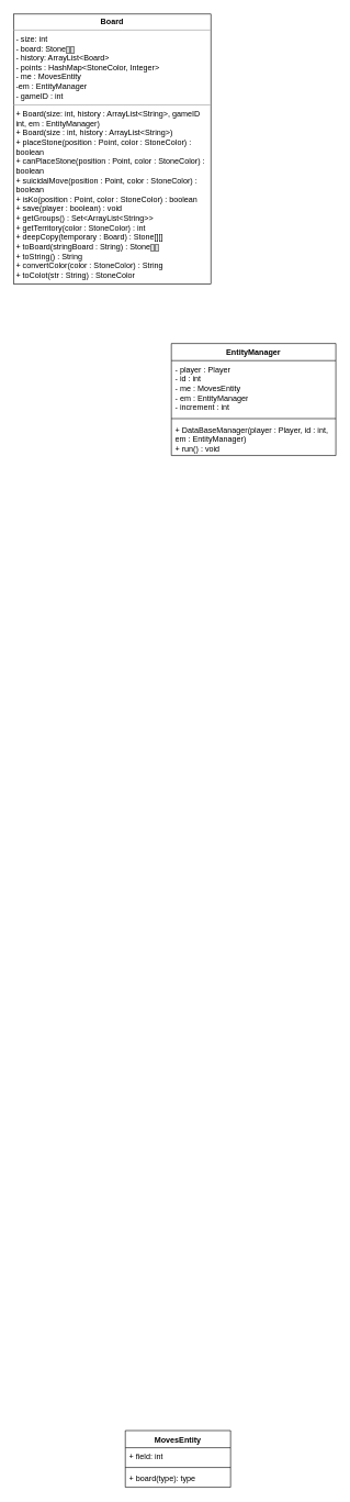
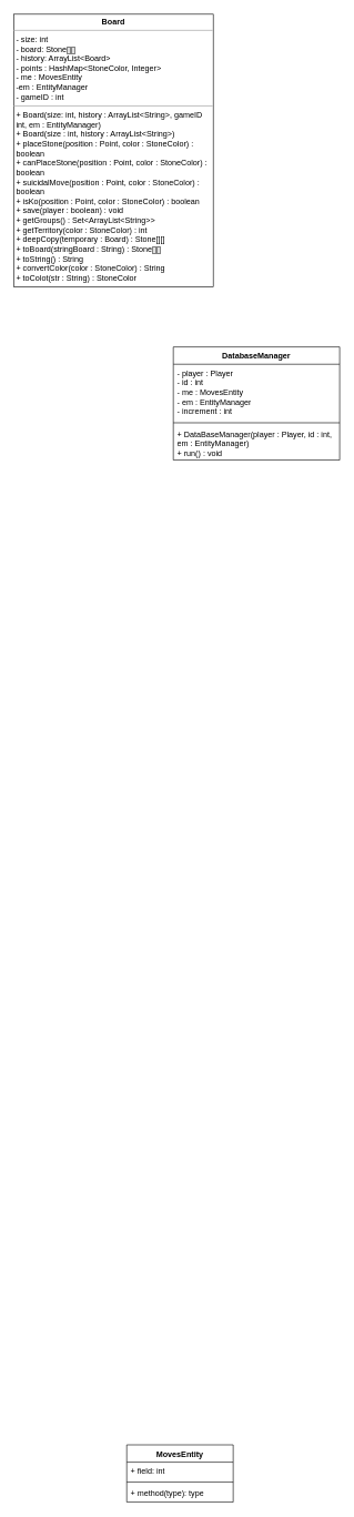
  <mxCell id="0" />
  <mxCell id="1" parent="0" />
  <mxCell id="2" value="&lt;p style=&quot;margin:0px;margin-top:4px;text-align:center;&quot;&gt;&lt;b&gt;Board&lt;/b&gt;&lt;/p&gt;&lt;hr size=&quot;1&quot;&gt;&lt;p style=&quot;margin:0px;margin-left:4px;&quot;&gt;- size: int&amp;nbsp; &amp;nbsp; &amp;nbsp; &amp;nbsp; &amp;nbsp;&amp;nbsp;&lt;/p&gt;&lt;p style=&quot;margin:0px;margin-left:4px;&quot;&gt;- board: Stone[][]&amp;nbsp;&lt;/p&gt;&lt;p style=&quot;margin:0px;margin-left:4px;&quot;&gt;- history: ArrayList&amp;lt;Board&amp;gt;&lt;/p&gt;&lt;p style=&quot;margin:0px;margin-left:4px;&quot;&gt;- points : HashMap&amp;lt;StoneColor, Integer&amp;gt;&lt;/p&gt;&lt;p style=&quot;margin:0px;margin-left:4px;&quot;&gt;- me : MovesEntity&lt;/p&gt;&lt;p style=&quot;margin:0px;margin-left:4px;&quot;&gt;-em : EntityManager&lt;/p&gt;&lt;p style=&quot;margin:0px;margin-left:4px;&quot;&gt;- gameID : int&amp;nbsp;&lt;/p&gt;&lt;hr size=&quot;1&quot;&gt;&lt;p style=&quot;margin:0px;margin-left:4px;&quot;&gt;+ Board(size: int, history : ArrayList&amp;lt;String&amp;gt;, gameID int, em : EntityManager)&lt;br&gt;&lt;/p&gt;&lt;p style=&quot;margin:0px;margin-left:4px;&quot;&gt;+ Board(size : int, history : ArrayList&amp;lt;String&amp;gt;)&lt;/p&gt;&lt;p style=&quot;margin:0px;margin-left:4px;&quot;&gt;+ placeStone(position : Point, color : StoneColor) : boolean&lt;/p&gt;&lt;p style=&quot;margin:0px;margin-left:4px;&quot;&gt;+ canPlaceStone(position : Point, color : StoneColor) : boolean&lt;/p&gt;&lt;p style=&quot;margin:0px;margin-left:4px;&quot;&gt;+ suicidalMove(position : Point, color : StoneColor) : boolean&lt;/p&gt;&lt;p style=&quot;margin:0px;margin-left:4px;&quot;&gt;+ isKo(position : Point, color : StoneColor) : boolean&lt;/p&gt;&lt;p style=&quot;margin:0px;margin-left:4px;&quot;&gt;+ save(player : boolean) : void&lt;/p&gt;&lt;p style=&quot;margin:0px;margin-left:4px;&quot;&gt;+ getGroups() : Set&amp;lt;ArrayList&amp;lt;String&amp;gt;&amp;gt;&lt;/p&gt;&lt;p style=&quot;margin:0px;margin-left:4px;&quot;&gt;+ getTerritory(color : StoneColor) : int&lt;/p&gt;&lt;p style=&quot;margin:0px;margin-left:4px;&quot;&gt;+ deepCopy(temporary : Board) : Stone[][]&lt;/p&gt;&lt;p style=&quot;margin:0px;margin-left:4px;&quot;&gt;+ toBoard(stringBoard : String) : Stone[][]&lt;/p&gt;&lt;p style=&quot;margin:0px;margin-left:4px;&quot;&gt;+ toString() : String&lt;/p&gt;&lt;p style=&quot;margin:0px;margin-left:4px;&quot;&gt;+ convertColor(color : StoneColor) : String&lt;/p&gt;&lt;p style=&quot;margin:0px;margin-left:4px;&quot;&gt;+ toColot(str : String) : StoneColor&lt;/p&gt;" style="verticalAlign=top;align=left;overflow=fill;fontSize=12;fontFamily=Helvetica;html=1;whiteSpace=wrap;" parent="1" vertex="1"><mxGeometry x="20" y="20" width="300" height="410" as="geometry" /></mxCell>
  <mxCell id="3" value="MovesEntity" style="swimlane;fontStyle=1;align=center;verticalAlign=top;childLayout=stackLayout;horizontal=1;startSize=26;horizontalStack=0;resizeParent=1;resizeParentMax=0;resizeLast=0;collapsible=1;marginBottom=0;whiteSpace=wrap;html=1;" vertex="1" parent="1"><mxGeometry x="190" y="2170" width="160" height="86" as="geometry" /></mxCell>
  <mxCell id="4" value="+ field: int" style="text;strokeColor=none;fillColor=none;align=left;verticalAlign=top;spacingLeft=4;spacingRight=4;overflow=hidden;rotatable=0;points=[[0,0.5],[1,0.5]];portConstraint=eastwest;whiteSpace=wrap;html=1;" vertex="1" parent="3"><mxGeometry y="26" width="160" height="26" as="geometry" /></mxCell>
  <mxCell id="5" value="" style="line;strokeWidth=1;fillColor=none;align=left;verticalAlign=middle;spacingTop=-1;spacingLeft=3;spacingRight=3;rotatable=0;labelPosition=right;points=[];portConstraint=eastwest;strokeColor=inherit;" vertex="1" parent="3"><mxGeometry y="52" width="160" height="8" as="geometry" /></mxCell>
- <mxCell id="6" value="+ board(type): type" style="text;strokeColor=none;fillColor=none;align=left;verticalAlign=top;spacingLeft=4;spacingRight=4;overflow=hidden;rotatable=0;points=[[0,0.5],[1,0.5]];portConstraint=eastwest;whiteSpace=wrap;html=1;" vertex="1" parent="3"><mxGeometry y="60" width="160" height="26" as="geometry" /></mxCell>
- <mxCell id="7" value="EntityManager" style="swimlane;fontStyle=1;align=center;verticalAlign=top;childLayout=stackLayout;horizontal=1;startSize=26;horizontalStack=0;resizeParent=1;resizeParentMax=0;resizeLast=0;collapsible=1;marginBottom=0;whiteSpace=wrap;html=1;" vertex="1" parent="1"><mxGeometry x="260" y="520" width="250" height="170" as="geometry" /></mxCell>
+ <mxCell id="6" value="+ method(type): type" style="text;strokeColor=none;fillColor=none;align=left;verticalAlign=top;spacingLeft=4;spacingRight=4;overflow=hidden;rotatable=0;points=[[0,0.5],[1,0.5]];portConstraint=eastwest;whiteSpace=wrap;html=1;" vertex="1" parent="3"><mxGeometry y="60" width="160" height="26" as="geometry" /></mxCell>
+ <mxCell id="7" value="DatabaseManager" style="swimlane;fontStyle=1;align=center;verticalAlign=top;childLayout=stackLayout;horizontal=1;startSize=26;horizontalStack=0;resizeParent=1;resizeParentMax=0;resizeLast=0;collapsible=1;marginBottom=0;whiteSpace=wrap;html=1;" vertex="1" parent="1"><mxGeometry x="260" y="520" width="250" height="170" as="geometry" /></mxCell>
  <mxCell id="8" value="- player : Player&lt;br&gt;- id : int&lt;br&gt;- me : MovesEntity&lt;br&gt;- em : EntityManager&lt;br&gt;- increment : int" style="text;strokeColor=none;fillColor=none;align=left;verticalAlign=top;spacingLeft=4;spacingRight=4;overflow=hidden;rotatable=0;points=[[0,0.5],[1,0.5]];portConstraint=eastwest;whiteSpace=wrap;html=1;" vertex="1" parent="7"><mxGeometry y="26" width="250" height="84" as="geometry" /></mxCell>
  <mxCell id="9" value="" style="line;strokeWidth=1;fillColor=none;align=left;verticalAlign=middle;spacingTop=-1;spacingLeft=3;spacingRight=3;rotatable=0;labelPosition=right;points=[];portConstraint=eastwest;strokeColor=inherit;" vertex="1" parent="7"><mxGeometry y="110" width="250" height="8" as="geometry" /></mxCell>
  <mxCell id="10" value="+ DataBaseManager(player : Player, id : int, em : EntityManager)&lt;br&gt;+ run() : void&amp;nbsp;" style="text;strokeColor=none;fillColor=none;align=left;verticalAlign=top;spacingLeft=4;spacingRight=4;overflow=hidden;rotatable=0;points=[[0,0.5],[1,0.5]];portConstraint=eastwest;whiteSpace=wrap;html=1;" vertex="1" parent="7"><mxGeometry y="118" width="250" height="52" as="geometry" /></mxCell>
